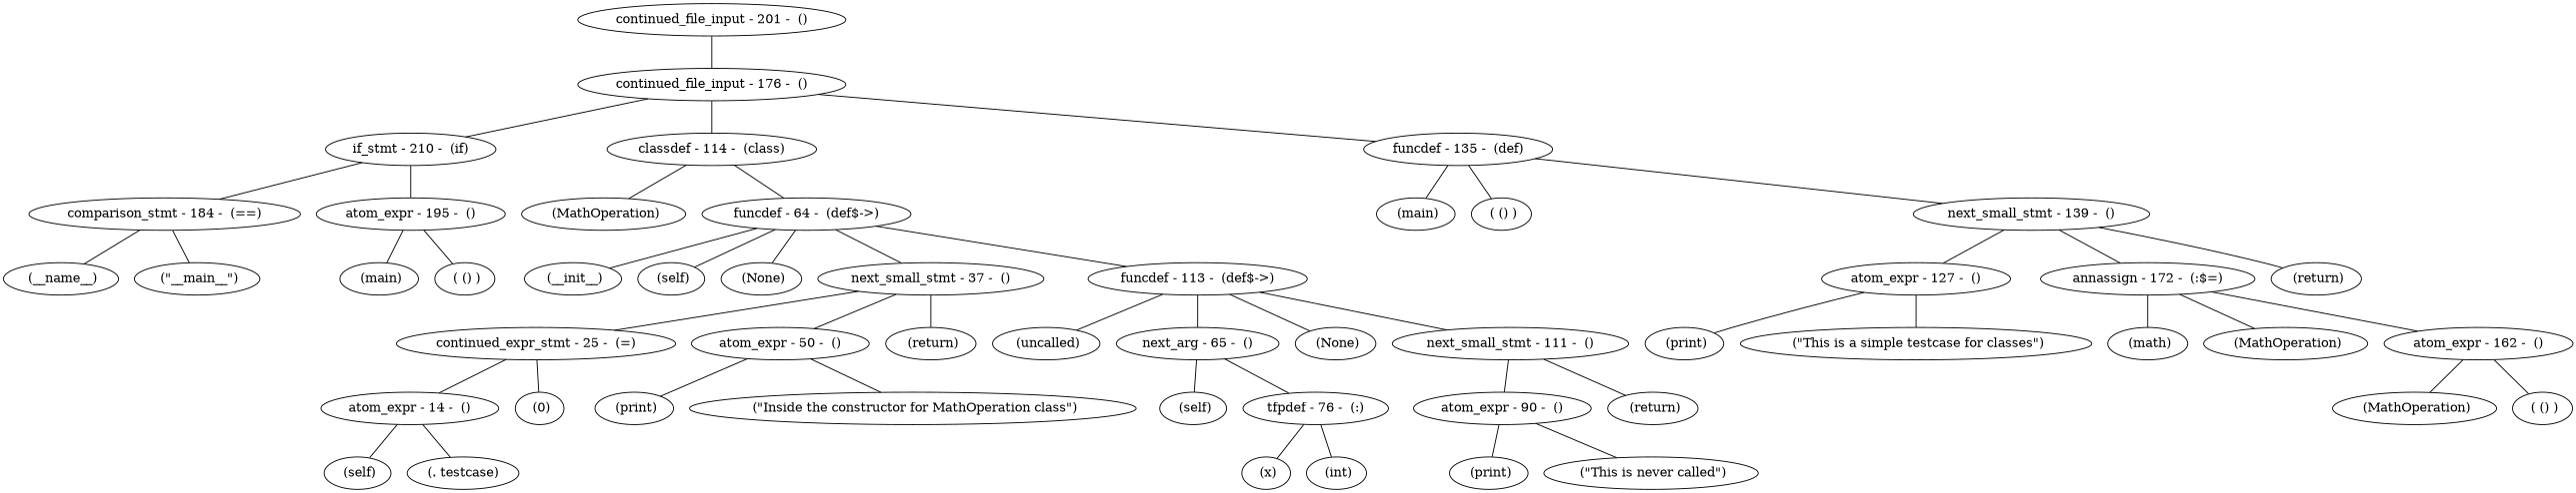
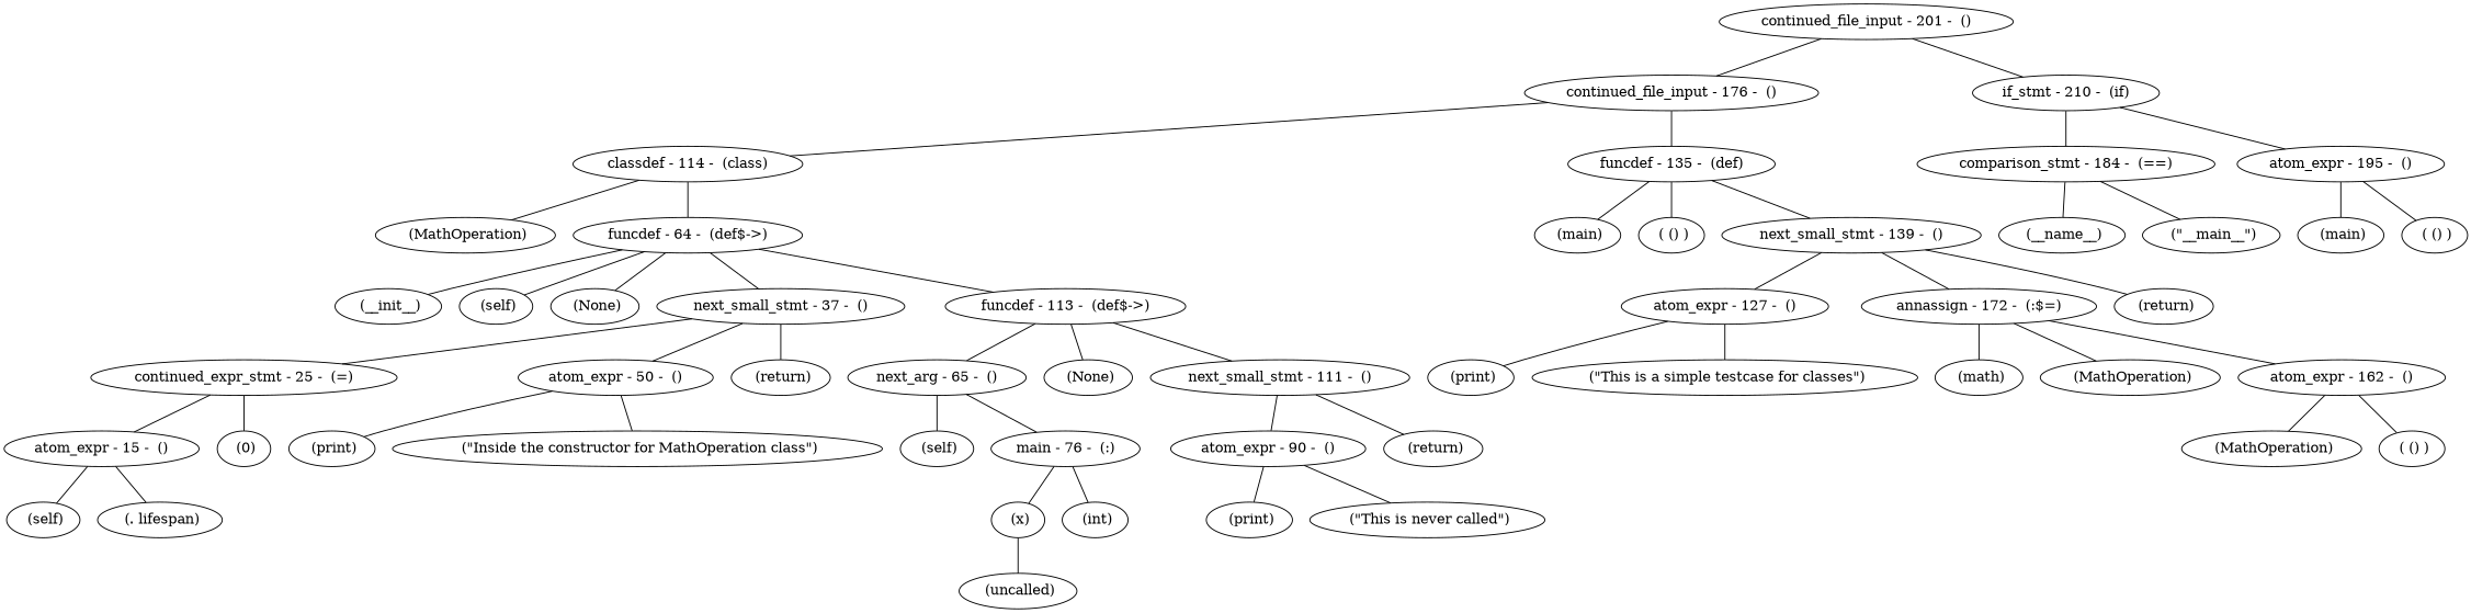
  graph {
    n1 [label="continued_file_input - 201 -  ()"]
    n2 [label="continued_file_input - 176 -  ()"]
    n3 [label="if_stmt - 210 -  (if)"]
    n4 [label="classdef - 114 -  (class)"]
    n5 [label="funcdef - 135 -  (def)"]
    n6 [label="comparison_stmt - 184 -  (==)"]
    n7 [label="atom_expr - 195 -  ()"]
    n8 [label=" (MathOperation)"]
    n9 [label="funcdef - 64 -  (def$->)"]
    n10 [label=" (main)"]
    n11 [label=" ( () )"]
    n12 [label="next_small_stmt - 139 -  ()"]
    n13 [label=" (__init__)"]
    n14 [label=" (self)"]
    n15 [label=" (None)"]
    n16 [label="next_small_stmt - 37 -  ()"]
    n17 [label="funcdef - 113 -  (def$->)"]
    n18 [label="continued_expr_stmt - 25 -  (=)"]
    n19 [label="atom_expr - 50 -  ()"]
    n20 [label=" (return)"]
    n21 [label=" (uncalled)"]
    n22 [label="next_arg - 65 -  ()"]
    n23 [label=" (None)"]
    n24 [label="next_small_stmt - 111 -  ()"]
-   n25 [label="atom_expr - 14 -  ()"]
+   n25 [label="atom_expr - 15 -  ()"]
    n26 [label=" (0)"]
    n27 [label=" (print)"]
    n28 [label=" (&quot;Inside the constructor for MathOperation class&quot;)"]
    n29 [label=" (self)"]
-   n30 [label="(. testcase)"]
+   n30 [label=" (. lifespan)"]
    n31 [label=" (self)"]
-   n32 [label="tfpdef - 76 -  (:)"]
+   n32 [label="main - 76 -  (:)"]
    n33 [label="atom_expr - 90 -  ()"]
    n34 [label=" (return)"]
    n35 [label=" (x)"]
    n36 [label=" (int)"]
    n37 [label=" (print)"]
    n38 [label=" (&quot;This is never called&quot;)"]
    n39 [label="atom_expr - 127 -  ()"]
    n40 [label="annassign - 172 -  (:$=)"]
    n41 [label=" (return)"]
    n42 [label=" (print)"]
    n43 [label=" (&quot;This is a simple testcase for classes&quot;)"]
    n44 [label=" (math)"]
    n45 [label=" (MathOperation)"]
    n46 [label="atom_expr - 162 -  ()"]
    n47 [label=" (MathOperation)"]
    n48 [label=" ( () )"]
    n49 [label=" (__name__)"]
    n50 [label=" (&quot;__main__&quot;)"]
    n51 [label=" (main)"]
    n52 [label=" ( () )"]
    n1 -- n2
-   n2 -- n3
+   n1 -- n3
    n2 -- n4
    n2 -- n5
    n3 -- n6
    n3 -- n7
    n4 -- n8
    n4 -- n9
    n5 -- n10
    n5 -- n11
    n5 -- n12
    n6 -- n49
    n6 -- n50
    n7 -- n51
    n7 -- n52
    n9 -- n13
    n9 -- n14
    n9 -- n15
    n9 -- n16
    n9 -- n17
    n12 -- n39
    n12 -- n40
    n12 -- n41
    n16 -- n18
    n16 -- n19
    n16 -- n20
-   n17 -- n21
+   n35 -- n21
    n17 -- n22
    n17 -- n23
    n17 -- n24
    n18 -- n25
    n18 -- n26
    n19 -- n27
    n19 -- n28
    n22 -- n31
    n22 -- n32
    n24 -- n33
    n24 -- n34
    n25 -- n29
    n25 -- n30
    n32 -- n35
    n32 -- n36
    n33 -- n37
    n33 -- n38
    n39 -- n42
    n39 -- n43
    n40 -- n44
    n40 -- n45
    n40 -- n46
    n46 -- n47
    n46 -- n48
  }
